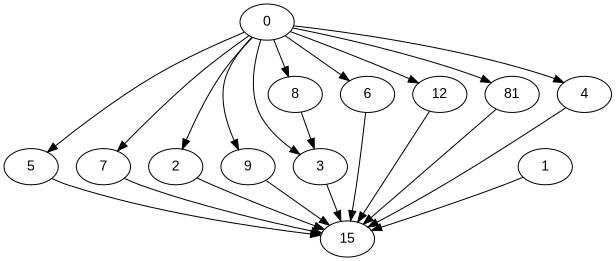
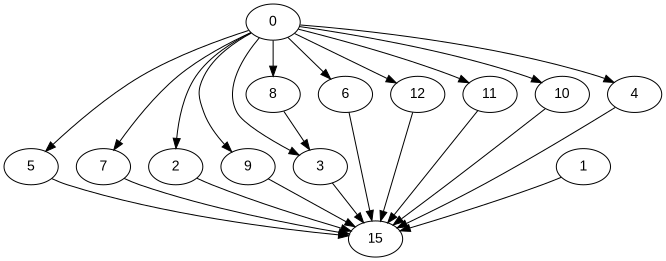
  digraph {
    fontname="Liberation Sans"
    node [Weight=38 fontname="Liberation Sans"]
    edge [Weight=6 fontname="Liberation Sans"]
    5 [Weight=188]
    0
    7 [Weight=169]
    2 [Weight=132]
    9 [Weight=132]
    3 [Weight=113]
    6 [Weight=94]
    12 [Weight=75]
-   11 [Weight=75 label=81]
+   11 [Weight=75]
    8 [Weight=56]
+   10
    4
    15 [Weight=113]
    1
    5 -> 15 [Weight=3]
    0 -> 5 [Weight=2]
    0 -> 7 [Weight=2]
    0 -> 2 [Weight=7]
    0 -> 9 [Weight=7]
    0 -> 3 [Weight=5]
    0 -> 6 [Weight=8]
    0 -> 12
    0 -> 11 [Weight=7]
    0 -> 8 [Weight=9]
+   0 -> 10
    0 -> 4
    7 -> 15 [Weight=5]
    2 -> 15
    9 -> 15 [Weight=2]
    3 -> 15
    6 -> 15 [Weight=3]
    12 -> 15 [Weight=9]
    11 -> 15
    8 -> 3 [Weight=4]
+   10 -> 15 [Weight=7]
    4 -> 15 [Weight=3]
    1 -> 15 [Weight=10]
  }
